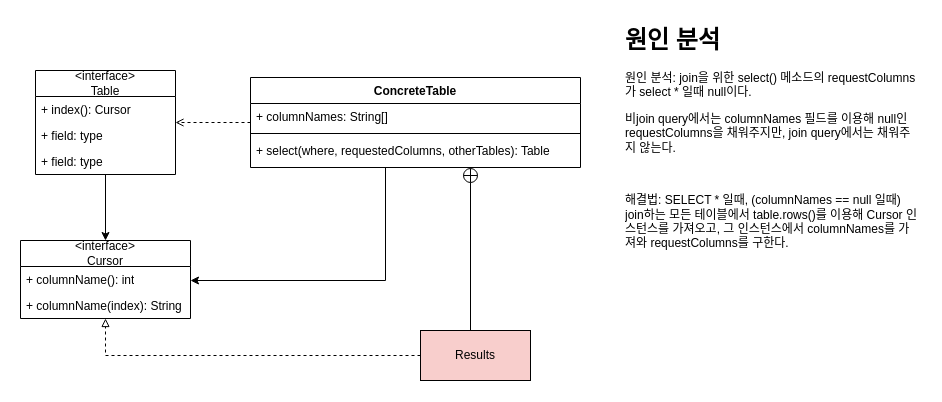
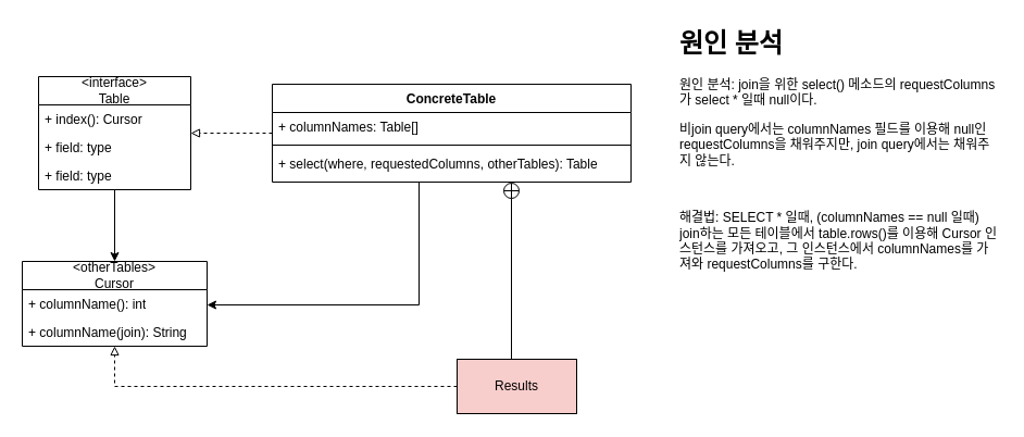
  <mxCell id="0" />
  <mxCell id="1" parent="0" />
- <mxCell id="2" style="edgeStyle=orthogonalEdgeStyle;rounded=0;orthogonalLoop=1;jettySize=auto;html=1;dashed=1;endArrow=open;endFill=0;" edge="1" parent="1" source="4" target="10"><mxGeometry relative="1" as="geometry" /></mxCell>
+ <mxCell id="2" style="edgeStyle=orthogonalEdgeStyle;rounded=0;orthogonalLoop=1;jettySize=auto;html=1;dashed=1;endArrow=block;endFill=0;" edge="1" parent="1" source="4" target="10"><mxGeometry relative="1" as="geometry" /></mxCell>
  <mxCell id="3" style="edgeStyle=orthogonalEdgeStyle;rounded=0;orthogonalLoop=1;jettySize=auto;html=1;" edge="1" parent="1" source="4" target="14"><mxGeometry relative="1" as="geometry"><Array as="points"><mxPoint x="385" y="280" /></Array></mxGeometry></mxCell>
  <mxCell id="4" value="ConcreteTable" style="swimlane;fontStyle=1;align=center;verticalAlign=top;childLayout=stackLayout;horizontal=1;startSize=26;horizontalStack=0;resizeParent=1;resizeParentMax=0;resizeLast=0;collapsible=1;marginBottom=0;whiteSpace=wrap;html=1;" vertex="1" parent="1"><mxGeometry x="250" y="77" width="330" height="90" as="geometry" /></mxCell>
- <mxCell id="5" value="+ columnNames: String[]" style="text;strokeColor=none;fillColor=none;align=left;verticalAlign=top;spacingLeft=4;spacingRight=4;overflow=hidden;rotatable=0;points=[[0,0.5],[1,0.5]];portConstraint=eastwest;whiteSpace=wrap;html=1;" vertex="1" parent="4"><mxGeometry y="26" width="330" height="26" as="geometry" /></mxCell>
+ <mxCell id="5" value="+ columnNames: Table[]" style="text;strokeColor=none;fillColor=none;align=left;verticalAlign=top;spacingLeft=4;spacingRight=4;overflow=hidden;rotatable=0;points=[[0,0.5],[1,0.5]];portConstraint=eastwest;whiteSpace=wrap;html=1;" vertex="1" parent="4"><mxGeometry y="26" width="330" height="26" as="geometry" /></mxCell>
  <mxCell id="6" value="" style="line;strokeWidth=1;fillColor=none;align=left;verticalAlign=middle;spacingTop=-1;spacingLeft=3;spacingRight=3;rotatable=0;labelPosition=right;points=[];portConstraint=eastwest;strokeColor=inherit;" vertex="1" parent="4"><mxGeometry y="52" width="330" height="8" as="geometry" /></mxCell>
  <mxCell id="7" value="+&amp;nbsp;select(where, requestedColumns, otherTables): Table" style="text;strokeColor=none;fillColor=none;align=left;verticalAlign=top;spacingLeft=4;spacingRight=4;overflow=hidden;rotatable=0;points=[[0,0.5],[1,0.5]];portConstraint=eastwest;whiteSpace=wrap;html=1;" vertex="1" parent="4"><mxGeometry y="60" width="330" height="30" as="geometry" /></mxCell>
  <mxCell id="8" value="&lt;h1&gt;원인 분석&lt;/h1&gt;&lt;p&gt;원인 분석: join을 위한 select() 메소드의 requestColumns가 select * 일때 null이다.&lt;/p&gt;&lt;p&gt;비join query에서는 columnNames 필드를 이용해 null인 requestColumns을 채워주지만, join query에서는 채워주지 않는다.&lt;/p&gt;&lt;p&gt;&lt;br&gt;&lt;/p&gt;&lt;p&gt;해결법: SELECT * 일때, (columnNames == null 일때) join하는 모든 테이블에서 table.rows()를 이용해 Cursor 인스턴스를 가져오고, 그 인스턴스에서 columnNames를 가져와 requestColumns를 구한다.&lt;/p&gt;" style="text;html=1;strokeColor=none;fillColor=none;spacing=5;spacingTop=-20;whiteSpace=wrap;overflow=hidden;rounded=0;" vertex="1" parent="1"><mxGeometry x="620" y="20" width="300" height="330" as="geometry" /></mxCell>
  <mxCell id="9" style="edgeStyle=orthogonalEdgeStyle;rounded=0;orthogonalLoop=1;jettySize=auto;html=1;" edge="1" parent="1" source="10" target="14"><mxGeometry relative="1" as="geometry" /></mxCell>
  <mxCell id="10" value="&amp;lt;interface&amp;gt;&lt;br&gt;Table" style="swimlane;fontStyle=0;childLayout=stackLayout;horizontal=1;startSize=26;fillColor=none;horizontalStack=0;resizeParent=1;resizeParentMax=0;resizeLast=0;collapsible=1;marginBottom=0;whiteSpace=wrap;html=1;" vertex="1" parent="1"><mxGeometry x="35" y="70" width="140" height="104" as="geometry" /></mxCell>
  <mxCell id="11" value="+ index(): Cursor" style="text;strokeColor=none;fillColor=none;align=left;verticalAlign=top;spacingLeft=4;spacingRight=4;overflow=hidden;rotatable=0;points=[[0,0.5],[1,0.5]];portConstraint=eastwest;whiteSpace=wrap;html=1;" vertex="1" parent="10"><mxGeometry y="26" width="140" height="26" as="geometry" /></mxCell>
  <mxCell id="12" value="+ field: type" style="text;strokeColor=none;fillColor=none;align=left;verticalAlign=top;spacingLeft=4;spacingRight=4;overflow=hidden;rotatable=0;points=[[0,0.5],[1,0.5]];portConstraint=eastwest;whiteSpace=wrap;html=1;" vertex="1" parent="10"><mxGeometry y="52" width="140" height="26" as="geometry" /></mxCell>
  <mxCell id="13" value="+ field: type" style="text;strokeColor=none;fillColor=none;align=left;verticalAlign=top;spacingLeft=4;spacingRight=4;overflow=hidden;rotatable=0;points=[[0,0.5],[1,0.5]];portConstraint=eastwest;whiteSpace=wrap;html=1;" vertex="1" parent="10"><mxGeometry y="78" width="140" height="26" as="geometry" /></mxCell>
- <mxCell id="14" value="&amp;lt;interface&amp;gt;&lt;br&gt;Cursor" style="swimlane;fontStyle=0;childLayout=stackLayout;horizontal=1;startSize=26;fillColor=none;horizontalStack=0;resizeParent=1;resizeParentMax=0;resizeLast=0;collapsible=1;marginBottom=0;whiteSpace=wrap;html=1;" vertex="1" parent="1"><mxGeometry x="20" y="240" width="170" height="78" as="geometry" /></mxCell>
+ <mxCell id="14" value="&amp;lt;otherTables&amp;gt;&lt;br&gt;Cursor" style="swimlane;fontStyle=0;childLayout=stackLayout;horizontal=1;startSize=26;fillColor=none;horizontalStack=0;resizeParent=1;resizeParentMax=0;resizeLast=0;collapsible=1;marginBottom=0;whiteSpace=wrap;html=1;" vertex="1" parent="1"><mxGeometry x="20" y="240" width="170" height="78" as="geometry" /></mxCell>
  <mxCell id="15" value="+ columnName(): int" style="text;strokeColor=none;fillColor=none;align=left;verticalAlign=top;spacingLeft=4;spacingRight=4;overflow=hidden;rotatable=0;points=[[0,0.5],[1,0.5]];portConstraint=eastwest;whiteSpace=wrap;html=1;" vertex="1" parent="14"><mxGeometry y="26" width="170" height="26" as="geometry" /></mxCell>
- <mxCell id="16" value="+ columnName(index): String" style="text;strokeColor=none;fillColor=none;align=left;verticalAlign=top;spacingLeft=4;spacingRight=4;overflow=hidden;rotatable=0;points=[[0,0.5],[1,0.5]];portConstraint=eastwest;whiteSpace=wrap;html=1;" vertex="1" parent="14"><mxGeometry y="52" width="170" height="26" as="geometry" /></mxCell>
+ <mxCell id="16" value="+ columnName(join): String" style="text;strokeColor=none;fillColor=none;align=left;verticalAlign=top;spacingLeft=4;spacingRight=4;overflow=hidden;rotatable=0;points=[[0,0.5],[1,0.5]];portConstraint=eastwest;whiteSpace=wrap;html=1;" vertex="1" parent="14"><mxGeometry y="52" width="170" height="26" as="geometry" /></mxCell>
  <mxCell id="17" style="edgeStyle=orthogonalEdgeStyle;rounded=0;orthogonalLoop=1;jettySize=auto;html=1;exitX=1;exitY=0.5;exitDx=0;exitDy=0;" edge="1" parent="14" source="16" target="16"><mxGeometry relative="1" as="geometry" /></mxCell>
  <mxCell id="18" value="" style="endArrow=open;startArrow=circlePlus;endFill=0;startFill=0;endSize=8;html=1;rounded=0;" edge="1" parent="1"><mxGeometry width="160" relative="1" as="geometry"><mxPoint x="470" y="167" as="sourcePoint" /><mxPoint x="470" y="340" as="targetPoint" /></mxGeometry></mxCell>
  <mxCell id="19" style="edgeStyle=orthogonalEdgeStyle;rounded=0;orthogonalLoop=1;jettySize=auto;html=1;endArrow=block;endFill=0;dashed=1;" edge="1" parent="1" source="20" target="14"><mxGeometry relative="1" as="geometry"><mxPoint x="210" y="310" as="targetPoint" /></mxGeometry></mxCell>
  <mxCell id="20" value="Results" style="html=1;whiteSpace=wrap;fillColor=#f8cecc;" vertex="1" parent="1"><mxGeometry x="420" y="330" width="110" height="50" as="geometry" /></mxCell>
